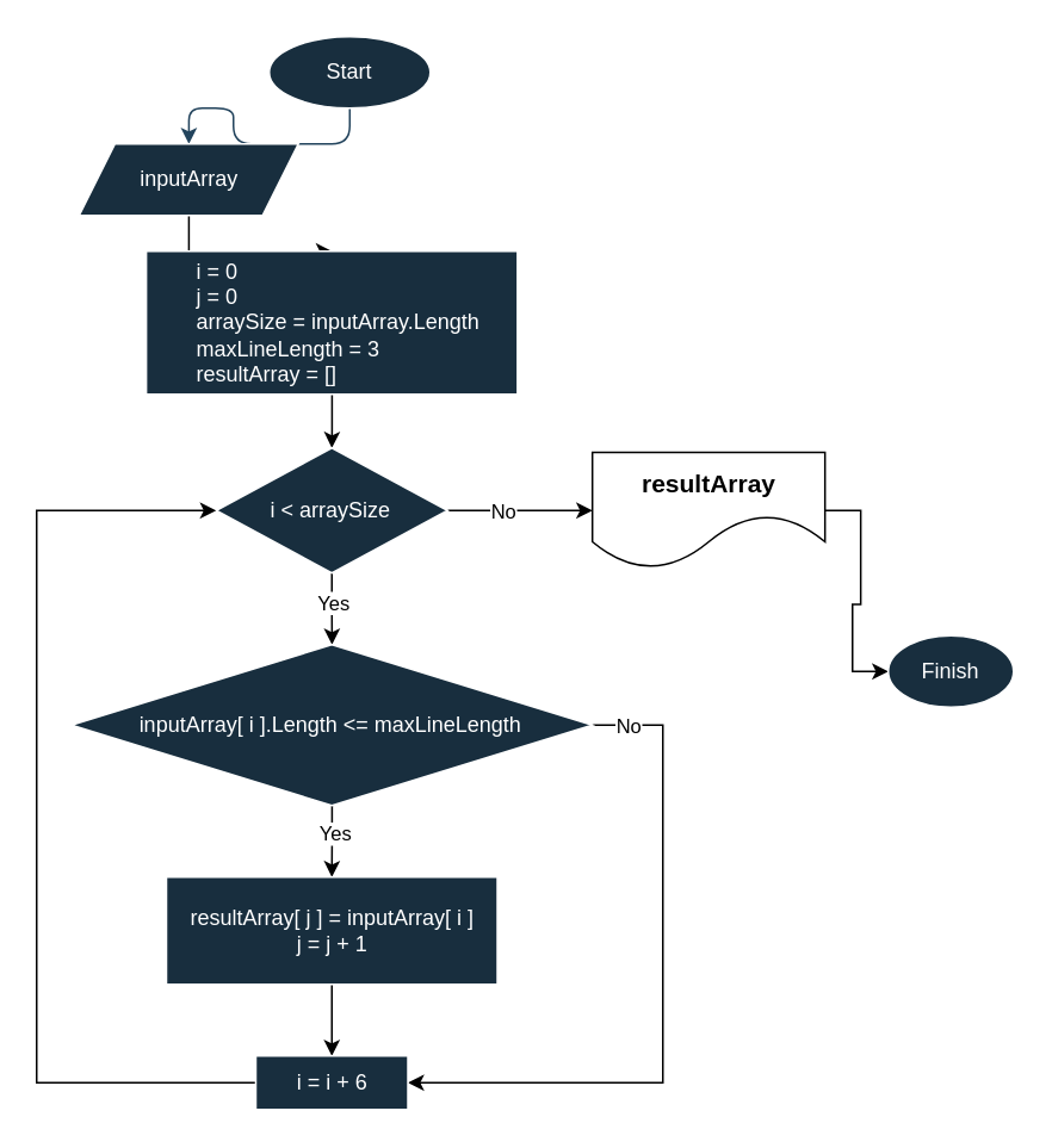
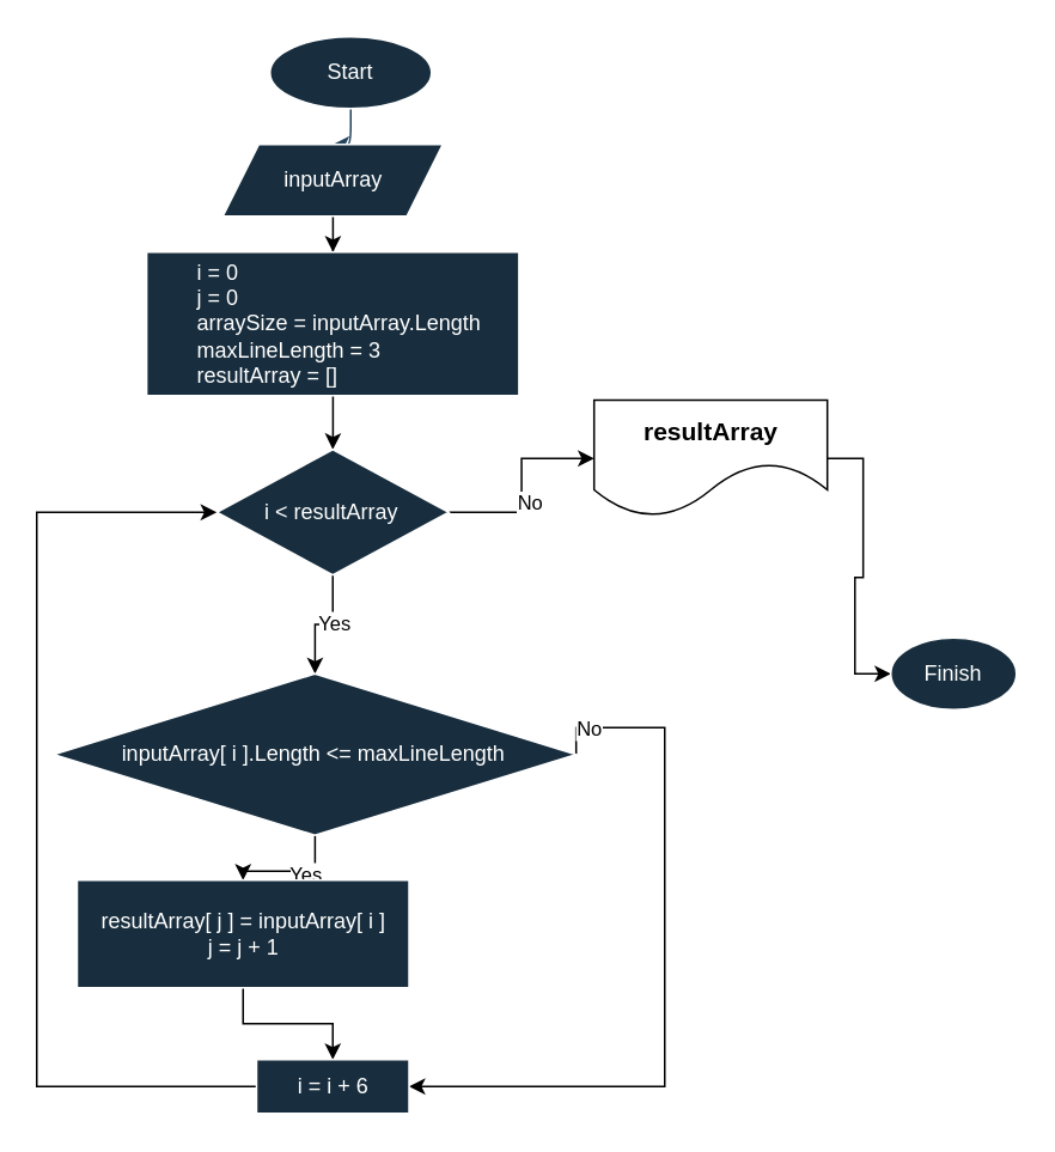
  <mxCell id="0" />
  <mxCell id="1" parent="0" />
  <mxCell id="2" style="edgeStyle=orthogonalEdgeStyle;orthogonalLoop=1;jettySize=auto;html=1;strokeColor=#23445D;" parent="1" source="3" target="5" edge="1"><mxGeometry relative="1" as="geometry"><mxPoint x="185" y="100" as="targetPoint" /></mxGeometry></mxCell>
  <mxCell id="3" value="Start" style="ellipse;whiteSpace=wrap;html=1;labelBackgroundColor=none;fillColor=#182E3E;strokeColor=#FFFFFF;fontColor=#FFFFFF;rounded=0;" parent="1" vertex="1"><mxGeometry x="150" y="20" width="90" height="40" as="geometry" /></mxCell>
  <mxCell id="4" value="" style="edgeStyle=orthogonalEdgeStyle;rounded=0;orthogonalLoop=1;jettySize=auto;html=1;" edge="1" parent="1" source="5" target="7"><mxGeometry relative="1" as="geometry" /></mxCell>
- <mxCell id="5" value="inputArray" style="shape=parallelogram;perimeter=parallelogramPerimeter;whiteSpace=wrap;html=1;fixedSize=1;strokeColor=#FFFFFF;fontColor=#FFFFFF;fillColor=#182E3E;" parent="1" vertex="1"><mxGeometry x="43.75" y="80" width="122.5" height="40" as="geometry" /></mxCell>
+ <mxCell id="5" value="inputArray" style="shape=parallelogram;perimeter=parallelogramPerimeter;whiteSpace=wrap;html=1;fixedSize=1;strokeColor=#FFFFFF;fontColor=#FFFFFF;fillColor=#182E3E;" parent="1" vertex="1"><mxGeometry x="123.75" y="80" width="122.5" height="40" as="geometry" /></mxCell>
  <mxCell id="6" value="" style="edgeStyle=orthogonalEdgeStyle;rounded=0;orthogonalLoop=1;jettySize=auto;html=1;" edge="1" parent="1" source="7" target="12"><mxGeometry relative="1" as="geometry" /></mxCell>
  <mxCell id="7" value="&lt;div style=&quot;&quot;&gt;&lt;span style=&quot;white-space: pre;&quot;&gt;&#09;&lt;/span&gt;i = 0&lt;/div&gt;&lt;div style=&quot;&quot;&gt;&lt;span style=&quot;white-space: pre;&quot;&gt;&#09;&lt;/span&gt;j = 0&lt;br&gt;&lt;/div&gt;&lt;div&gt;&lt;span style=&quot;white-space: pre;&quot;&gt;&#09;&lt;/span&gt;arraySize = inputArray.Length&lt;/div&gt;&lt;div&gt;&lt;span style=&quot;white-space: pre;&quot;&gt;&#09;&lt;/span&gt;&lt;span style=&quot;background-color: initial;&quot;&gt;maxLineLength = 3&lt;/span&gt;&lt;/div&gt;&lt;div&gt;&lt;span style=&quot;background-color: initial;&quot;&gt;&lt;span style=&quot;white-space: pre;&quot;&gt;&#09;&lt;/span&gt;resultArray = []&lt;br&gt;&lt;/span&gt;&lt;/div&gt;" style="whiteSpace=wrap;html=1;fillColor=#182E3E;strokeColor=#FFFFFF;fontColor=#FFFFFF;align=left;" vertex="1" parent="1"><mxGeometry x="81.25" y="140" width="207.5" height="80" as="geometry" /></mxCell>
  <mxCell id="8" style="edgeStyle=orthogonalEdgeStyle;rounded=0;orthogonalLoop=1;jettySize=auto;html=1;" edge="1" parent="1" source="12" target="14"><mxGeometry relative="1" as="geometry" /></mxCell>
  <mxCell id="9" value="No" style="edgeLabel;html=1;align=center;verticalAlign=middle;resizable=0;points=[];" vertex="1" connectable="0" parent="8"><mxGeometry x="-0.234" y="-4" relative="1" as="geometry"><mxPoint y="-4" as="offset" /></mxGeometry></mxCell>
  <mxCell id="10" value="" style="edgeStyle=orthogonalEdgeStyle;rounded=0;orthogonalLoop=1;jettySize=auto;html=1;" edge="1" parent="1" source="12" target="19"><mxGeometry relative="1" as="geometry" /></mxCell>
  <mxCell id="11" value="Yes" style="edgeLabel;html=1;align=center;verticalAlign=middle;resizable=0;points=[];" vertex="1" connectable="0" parent="10"><mxGeometry x="-0.2" relative="1" as="geometry"><mxPoint as="offset" /></mxGeometry></mxCell>
- <mxCell id="12" value="i &amp;lt; arraySize" style="rhombus;whiteSpace=wrap;html=1;align=center;fillColor=#182E3E;strokeColor=#FFFFFF;fontColor=#FFFFFF;" vertex="1" parent="1"><mxGeometry x="120.31" y="250" width="129.38" height="70" as="geometry" /></mxCell>
+ <mxCell id="12" value="i &amp;lt; resultArray" style="rhombus;whiteSpace=wrap;html=1;align=center;fillColor=#182E3E;strokeColor=#FFFFFF;fontColor=#FFFFFF;" vertex="1" parent="1"><mxGeometry x="120.31" y="250" width="129.38" height="70" as="geometry" /></mxCell>
  <mxCell id="13" style="edgeStyle=orthogonalEdgeStyle;rounded=0;orthogonalLoop=1;jettySize=auto;html=1;entryX=0;entryY=0.5;entryDx=0;entryDy=0;" edge="1" parent="1" source="14" target="24"><mxGeometry relative="1" as="geometry"><mxPoint x="490" y="285" as="targetPoint" /></mxGeometry></mxCell>
- <mxCell id="14" value="&lt;font style=&quot;font-size: 14px;&quot;&gt;&lt;b&gt;resultArray&lt;/b&gt;&lt;/font&gt;" style="shape=document;whiteSpace=wrap;html=1;boundedLbl=1;size=0.462;" vertex="1" parent="1"><mxGeometry x="330.63" y="252.5" width="130" height="65" as="geometry" /></mxCell>
+ <mxCell id="14" value="&lt;font style=&quot;font-size: 14px;&quot;&gt;&lt;b&gt;resultArray&lt;/b&gt;&lt;/font&gt;" style="shape=document;whiteSpace=wrap;html=1;boundedLbl=1;size=0.462;" vertex="1" parent="1"><mxGeometry x="330.63" y="222.5" width="130" height="65" as="geometry" /></mxCell>
  <mxCell id="15" value="" style="edgeStyle=orthogonalEdgeStyle;rounded=0;orthogonalLoop=1;jettySize=auto;html=1;" edge="1" parent="1" source="19" target="21"><mxGeometry relative="1" as="geometry" /></mxCell>
  <mxCell id="16" value="Yes" style="edgeLabel;html=1;align=center;verticalAlign=middle;resizable=0;points=[];" vertex="1" connectable="0" parent="15"><mxGeometry x="-0.187" y="1" relative="1" as="geometry"><mxPoint as="offset" /></mxGeometry></mxCell>
  <mxCell id="17" style="edgeStyle=orthogonalEdgeStyle;rounded=0;orthogonalLoop=1;jettySize=auto;html=1;exitX=1;exitY=0.5;exitDx=0;exitDy=0;entryX=1;entryY=0.5;entryDx=0;entryDy=0;" edge="1" parent="1" source="19" target="23"><mxGeometry relative="1" as="geometry"><mxPoint x="349.38" y="405" as="sourcePoint" /><mxPoint x="230" y="610" as="targetPoint" /><Array as="points"><mxPoint x="370" y="405" /><mxPoint x="370" y="605" /></Array></mxGeometry></mxCell>
  <mxCell id="18" value="No" style="edgeLabel;html=1;align=center;verticalAlign=middle;resizable=0;points=[];" vertex="1" connectable="0" parent="17"><mxGeometry x="-0.893" y="1" relative="1" as="geometry"><mxPoint y="1" as="offset" /></mxGeometry></mxCell>
- <mxCell id="19" value="inputArray[ i ].Length &amp;lt;= maxLineLength" style="rhombus;whiteSpace=wrap;html=1;fillColor=#182E3E;strokeColor=#FFFFFF;fontColor=#FFFFFF;" vertex="1" parent="1"><mxGeometry x="39.38" y="360" width="291.25" height="90" as="geometry" /></mxCell>
+ <mxCell id="19" value="inputArray[ i ].Length &amp;lt;= maxLineLength" style="rhombus;whiteSpace=wrap;html=1;fillColor=#182E3E;strokeColor=#FFFFFF;fontColor=#FFFFFF;" vertex="1" parent="1"><mxGeometry x="29.38" y="375" width="291.25" height="90" as="geometry" /></mxCell>
  <mxCell id="20" value="" style="edgeStyle=orthogonalEdgeStyle;rounded=0;orthogonalLoop=1;jettySize=auto;html=1;" edge="1" parent="1" source="21" target="23"><mxGeometry relative="1" as="geometry" /></mxCell>
- <mxCell id="21" value="&lt;span style=&quot;text-align: left;&quot;&gt;resultArray[ j ] =&amp;nbsp;&lt;/span&gt;inputArray[ i ]&lt;div&gt;j = j + 1&lt;/div&gt;" style="whiteSpace=wrap;html=1;fillColor=#182E3E;strokeColor=#FFFFFF;fontColor=#FFFFFF;" vertex="1" parent="1"><mxGeometry x="92.5" y="490" width="185" height="60" as="geometry" /></mxCell>
+ <mxCell id="21" value="&lt;span style=&quot;text-align: left;&quot;&gt;resultArray[ j ] =&amp;nbsp;&lt;/span&gt;inputArray[ i ]&lt;div&gt;j = j + 1&lt;/div&gt;" style="whiteSpace=wrap;html=1;fillColor=#182E3E;strokeColor=#FFFFFF;fontColor=#FFFFFF;" vertex="1" parent="1"><mxGeometry x="42.5" y="490" width="185" height="60" as="geometry" /></mxCell>
  <mxCell id="22" style="edgeStyle=orthogonalEdgeStyle;rounded=0;orthogonalLoop=1;jettySize=auto;html=1;entryX=0;entryY=0.5;entryDx=0;entryDy=0;" edge="1" parent="1" source="23" target="12"><mxGeometry relative="1" as="geometry"><Array as="points"><mxPoint x="20" y="605" /><mxPoint x="20" y="285" /></Array></mxGeometry></mxCell>
  <mxCell id="23" value="i = i + 6" style="whiteSpace=wrap;html=1;fillColor=#182E3E;strokeColor=#FFFFFF;fontColor=#FFFFFF;" vertex="1" parent="1"><mxGeometry x="142.5" y="590" width="85" height="30" as="geometry" /></mxCell>
  <mxCell id="24" value="Finish" style="ellipse;whiteSpace=wrap;html=1;labelBackgroundColor=none;fillColor=#182E3E;strokeColor=#FFFFFF;fontColor=#FFFFFF;rounded=0;" vertex="1" parent="1"><mxGeometry x="496" y="355" width="70" height="40" as="geometry" /></mxCell>
